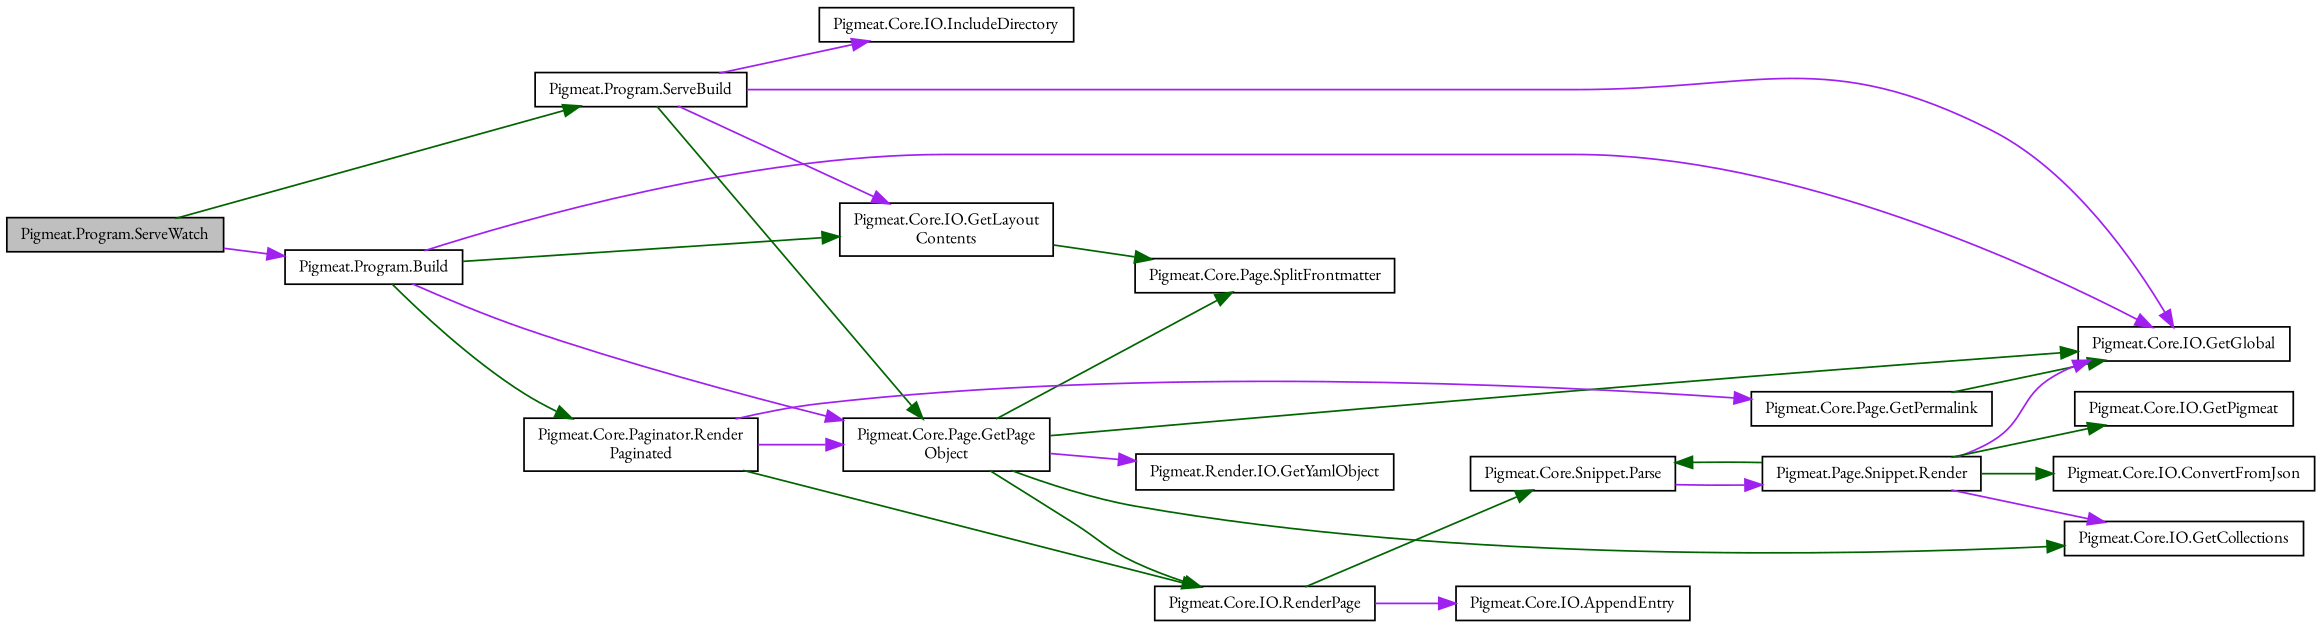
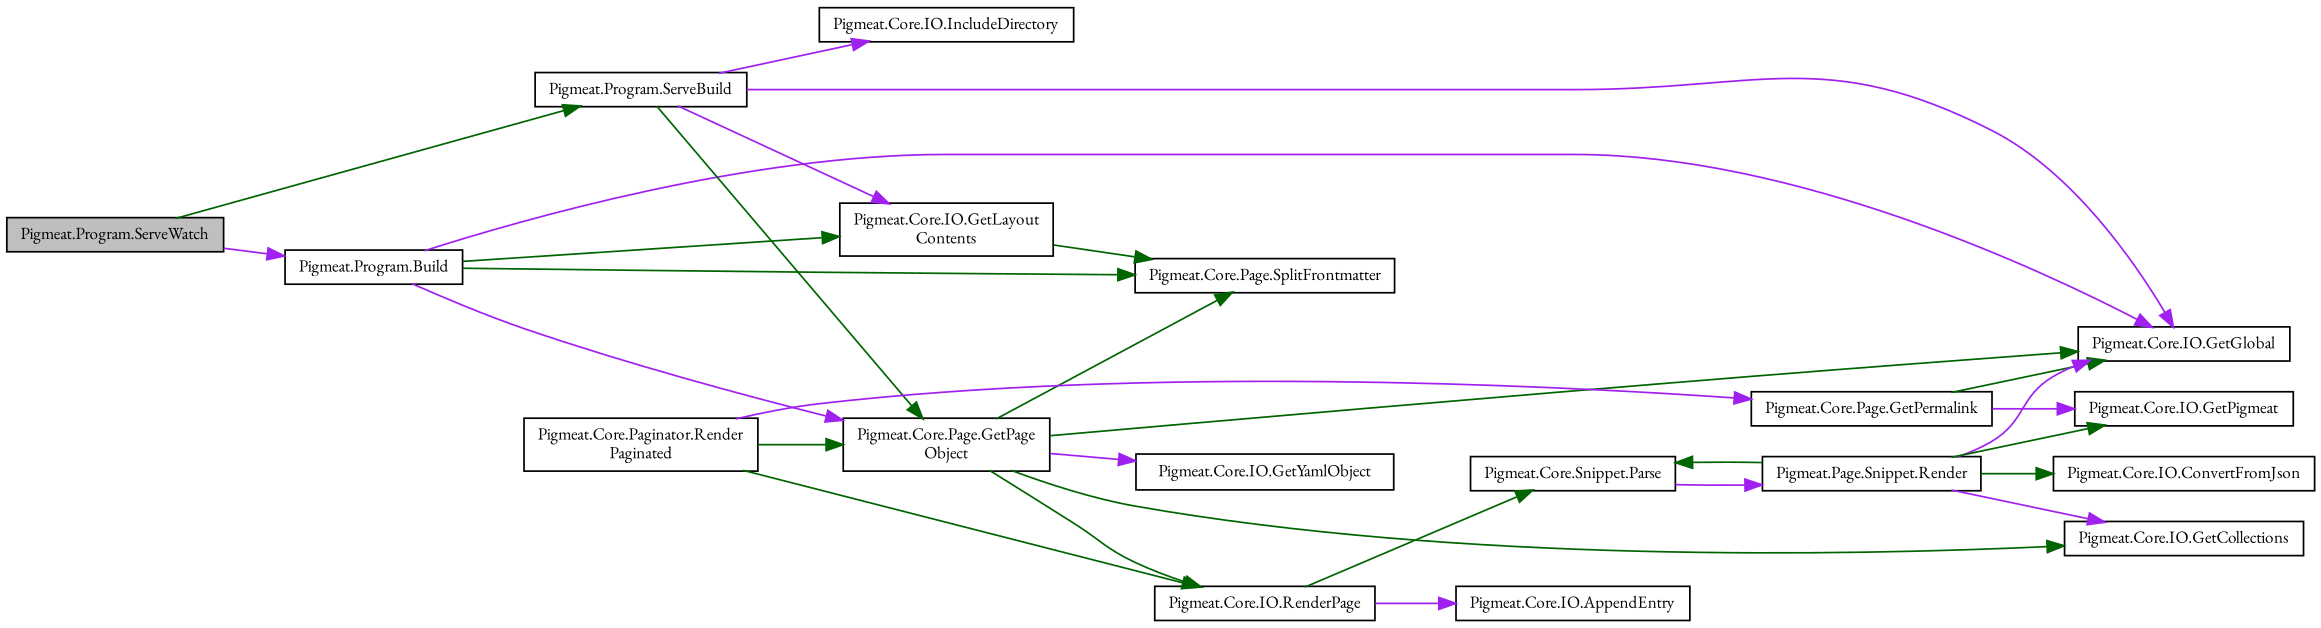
  digraph {
    fontname="EB Garamond"
    rankdir=LR
    node [color=black fillcolor=white fontname="EB Garamond" fontsize=10 shape=record style=filled]
    edge [color=darkgreen fontname="EB Garamond" fontsize=10 labelfontname=Helvetica labelfontsize=10 style=solid]
    n1 [fillcolor=grey75 fontcolor=black height=0.2 label="Pigmeat.Program.ServeWatch" width=0.4]
    n2 [height=0.2 label="Pigmeat.Program.Build" width=0.4]
    n3 [height=0.2 label="Pigmeat.Program.ServeBuild" width=0.4]
    n4 [height=0.2 label="Pigmeat.Core.IO.GetGlobal" width=0.4]
    n5 [height=0.2 label="Pigmeat.Core.IO.GetLayout\lContents" width=0.4]
    n6 [height=0.2 label="Pigmeat.Core.Page.GetPage\lObject" width=0.4]
    n7 [height=0.2 label="Pigmeat.Core.Paginator.Render\lPaginated" width=0.4]
    n8 [height=0.2 label="Pigmeat.Core.IO.IncludeDirectory" width=0.4]
    n9 [height=0.2 label="Pigmeat.Core.Page.SplitFrontmatter" width=0.4]
-   n10 [height=0.2 label="Pigmeat.Render.IO.GetYamlObject" width=0.4]
+   n10 [height=0.2 label="Pigmeat.Core.IO.GetYamlObject" width=0.4]
    n11 [height=0.2 label="Pigmeat.Core.IO.GetCollections" width=0.4]
    n12 [height=0.2 label="Pigmeat.Core.IO.RenderPage" width=0.4]
    n13 [height=0.2 label="Pigmeat.Core.Page.GetPermalink" width=0.4]
    n14 [height=0.2 label="Pigmeat.Core.Snippet.Parse" width=0.4]
    n15 [height=0.2 label="Pigmeat.Core.IO.AppendEntry" width=0.4]
    n16 [height=0.2 label="Pigmeat.Page.Snippet.Render" width=0.4]
    n17 [height=0.2 label="Pigmeat.Core.IO.ConvertFromJson" width=0.4]
    n18 [height=0.2 label="Pigmeat.Core.IO.GetPigmeat" width=0.4]
    n1 -> n2 [color=purple]
    n1 -> n3
    n2 -> n4 [color=purple]
    n2 -> n5
    n2 -> n6 [color=purple]
-   n2 -> n7
+   n2 -> n9
    n3 -> n4 [color=purple]
    n3 -> n5 [color=purple]
    n3 -> n6
    n3 -> n8 [color=purple]
    n5 -> n9
    n6 -> n4
    n6 -> n9
    n6 -> n10 [color=purple]
    n6 -> n11
    n6 -> n12
-   n7 -> n6 [color=purple]
+   n7 -> n6
    n7 -> n12
    n7 -> n13 [color=purple]
    n12 -> n14
    n12 -> n15 [color=purple]
    n13 -> n4
+   n13 -> n18 [color=purple]
    n14 -> n16 [color=purple]
    n16 -> n4 [color=purple]
    n16 -> n11 [color=purple]
    n16 -> n14
    n16 -> n17
    n16 -> n18
  }
